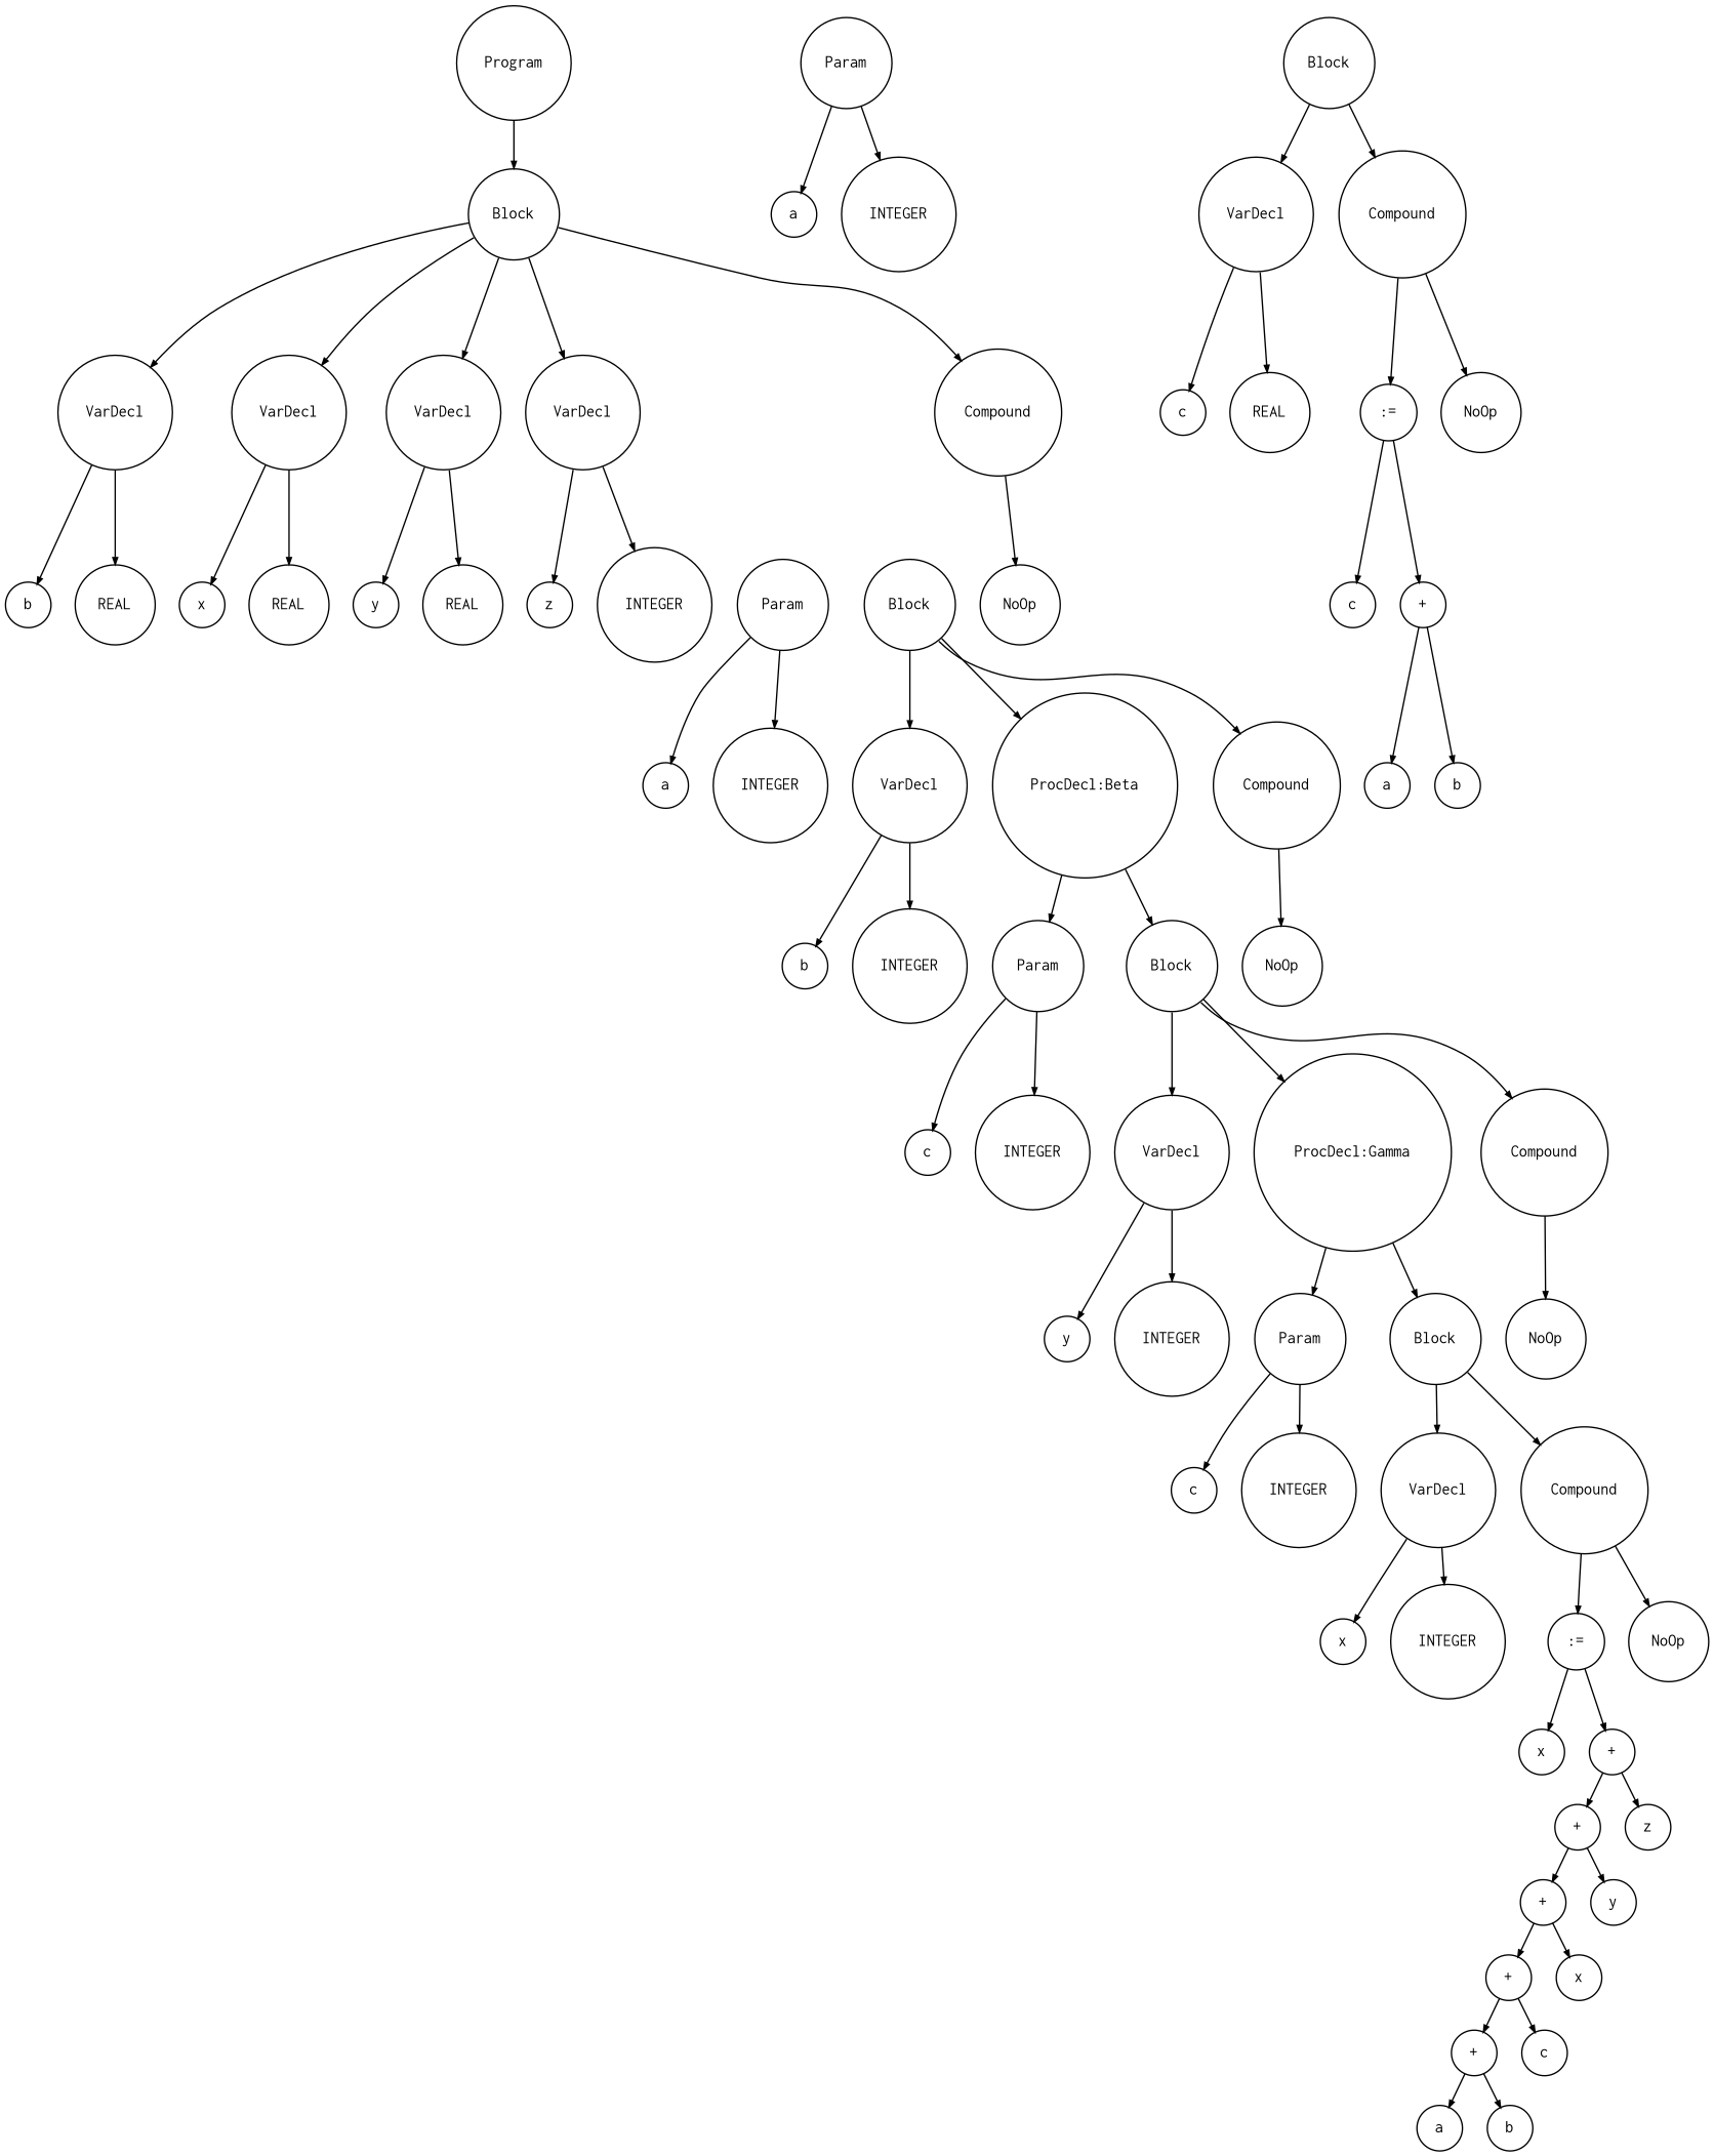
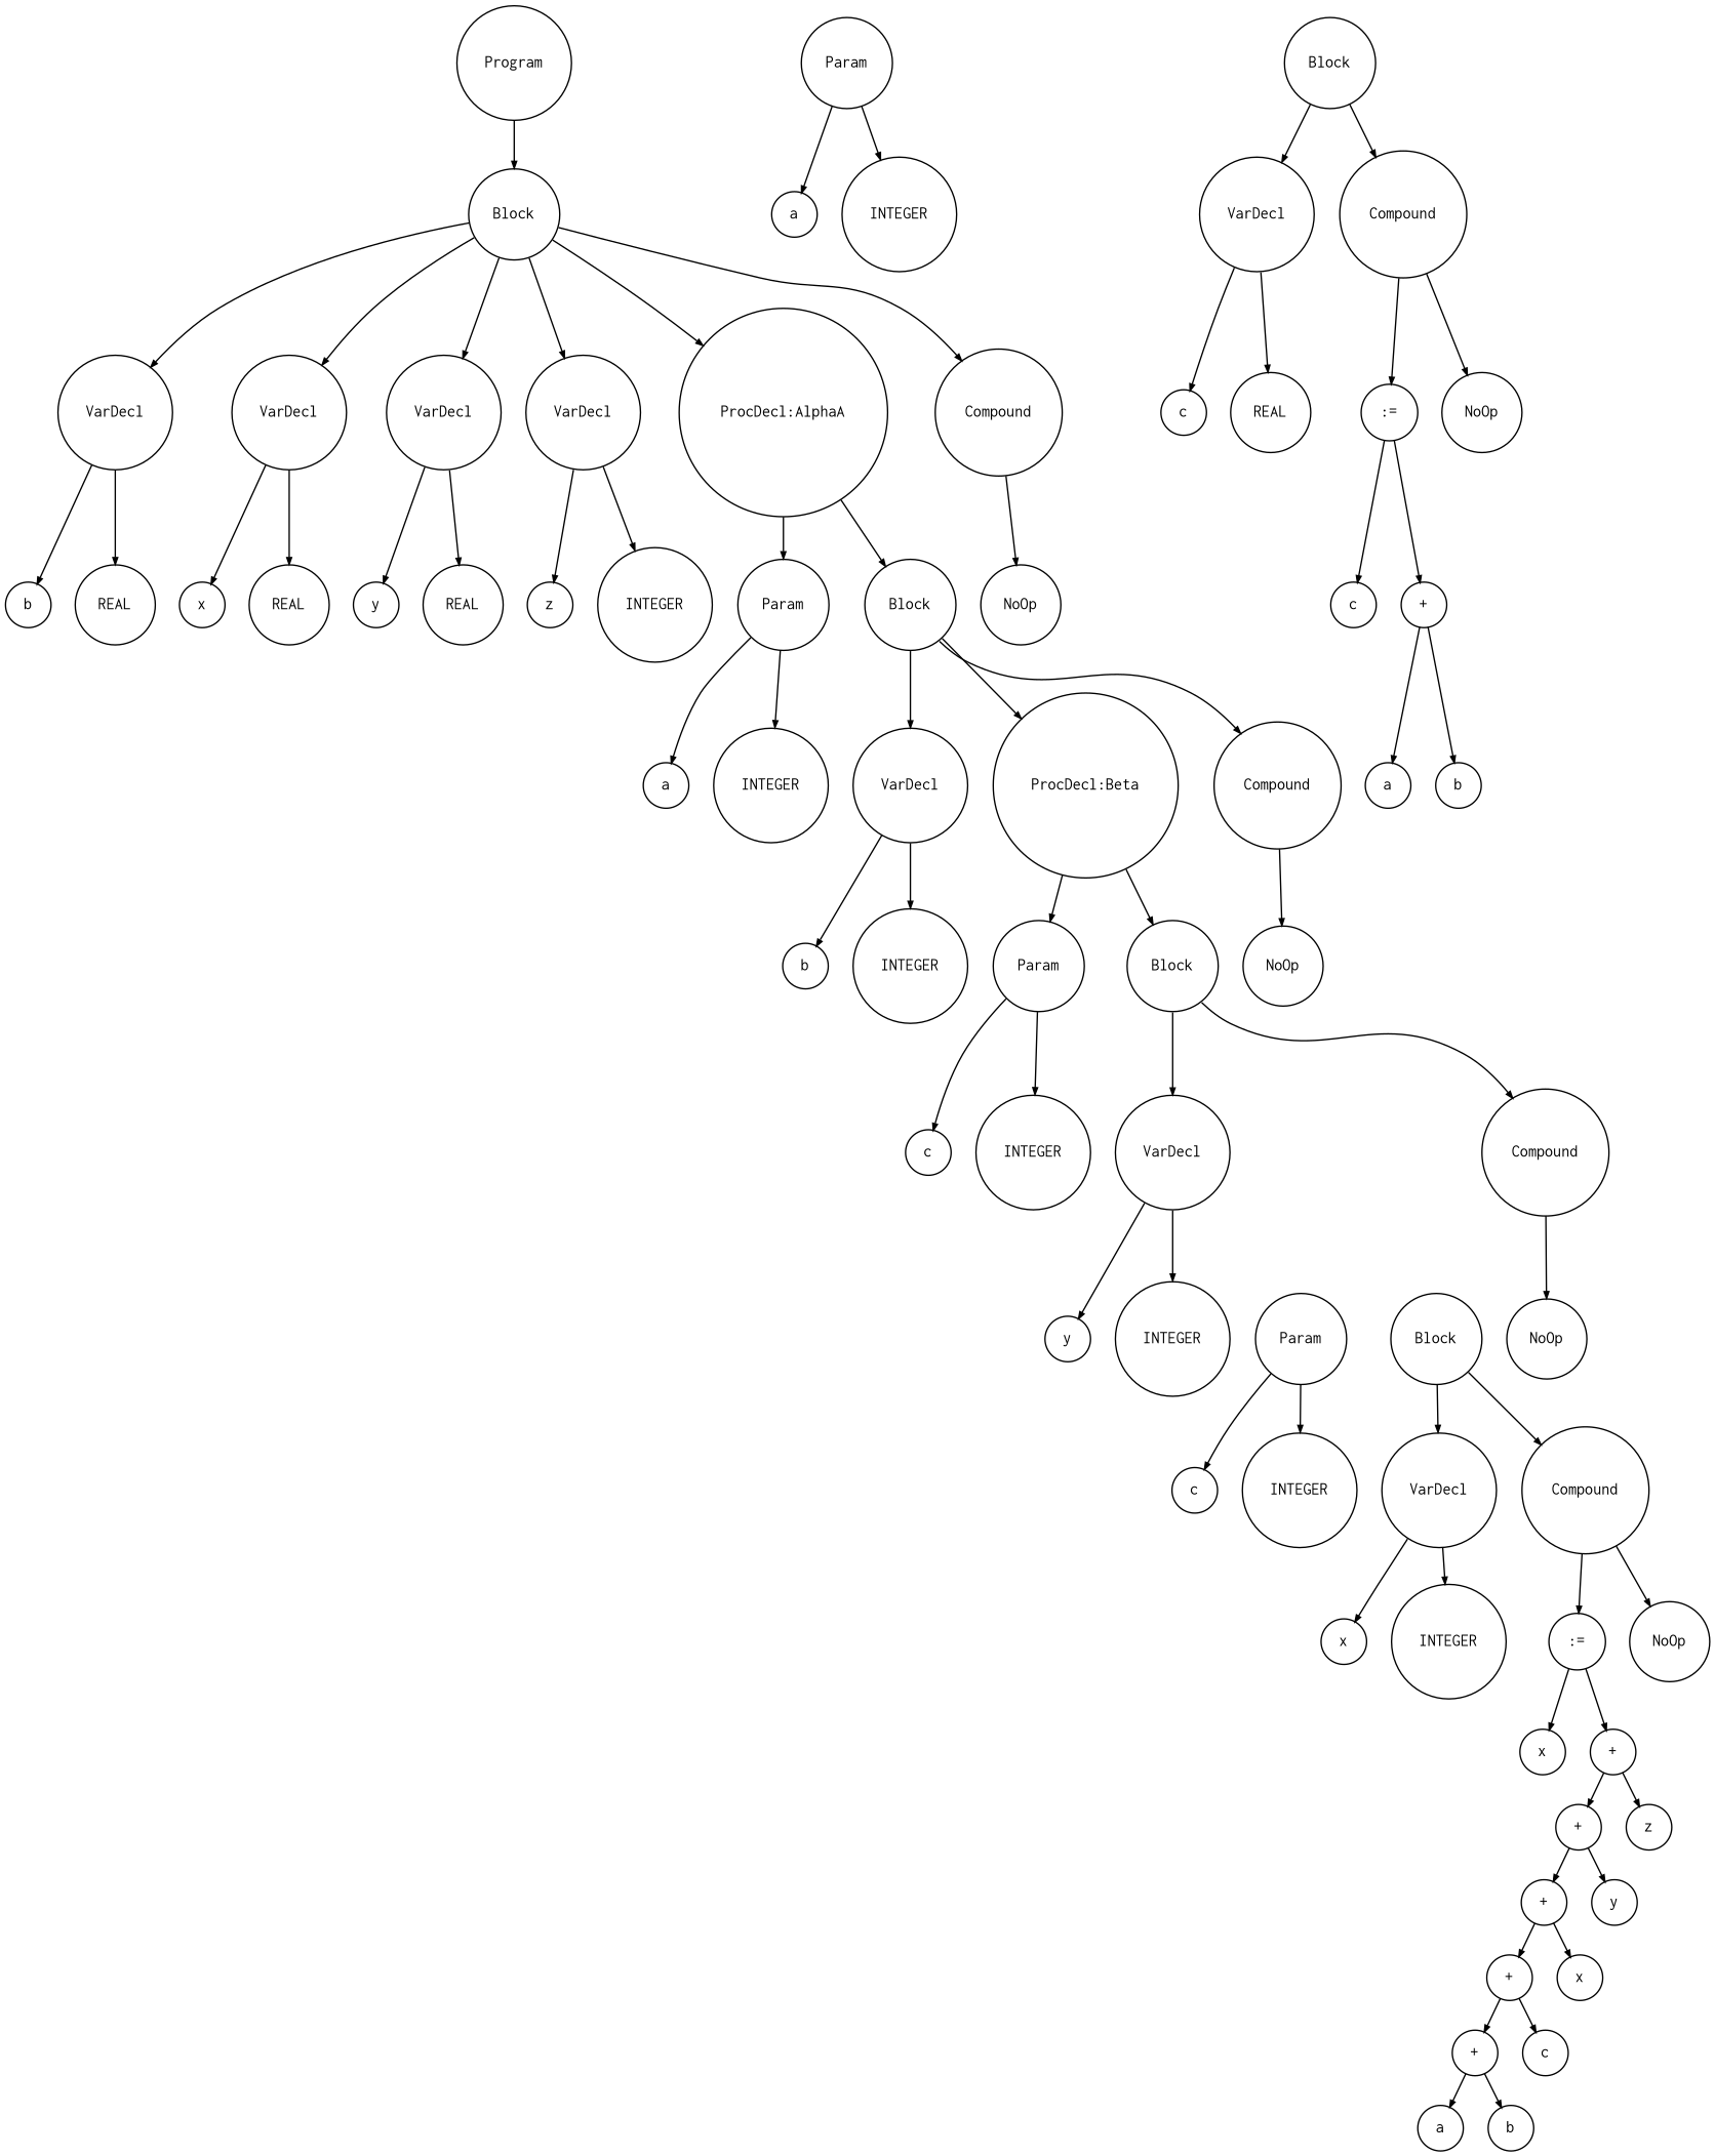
  digraph {
    ranksep=.3
    node [fontname=Courier fontsize=12 shape=circle]
    edge [arrowsize=.5]
    n1 [height=.1 label=Program]
    n2 [height=.1 label=Block]
    n3 [height=.1 label=VarDecl]
    n4 [height=.1 label=VarDecl]
    n5 [height=.1 label=VarDecl]
    n6 [height=.1 label=VarDecl]
+   n7 [height=.1 label="ProcDecl:AlphaA"]
    n8 [height=.1 label=Compound]
    n9 [height=.1 label=b]
    n10 [height=.1 label=REAL]
    n11 [height=.1 label=x]
    n12 [height=.1 label=REAL]
    n13 [height=.1 label=y]
    n14 [height=.1 label=REAL]
    n15 [height=.1 label=z]
    n16 [height=.1 label=INTEGER]
    n17 [height=.1 label=Param]
    n18 [height=.1 label=Block]
    n19 [height=.1 label=NoOp]
    n20 [height=.1 label=a]
    n21 [height=.1 label=INTEGER]
    n22 [height=.1 label=VarDecl]
    n23 [height=.1 label="ProcDecl:Beta"]
    n24 [height=.1 label=Compound]
    n25 [height=.1 label=b]
    n26 [height=.1 label=INTEGER]
    n27 [height=.1 label=Param]
    n28 [height=.1 label=Block]
    n29 [height=.1 label=NoOp]
    n30 [height=.1 label=c]
    n31 [height=.1 label=INTEGER]
    n32 [height=.1 label=VarDecl]
-   n33 [height=.1 label="ProcDecl:Gamma"]
    n34 [height=.1 label=Compound]
    n35 [height=.1 label=y]
    n36 [height=.1 label=INTEGER]
    n37 [height=.1 label=Param]
    n38 [height=.1 label=Block]
    n39 [height=.1 label=NoOp]
    n40 [height=.1 label=c]
    n41 [height=.1 label=INTEGER]
    n42 [height=.1 label=VarDecl]
    n43 [height=.1 label=Compound]
    n44 [height=.1 label=x]
    n45 [height=.1 label=INTEGER]
    n46 [height=.1 label=":="]
    n47 [height=.1 label=NoOp]
    n48 [height=.1 label=x]
    n49 [height=.1 label="+"]
    n50 [height=.1 label="+"]
    n51 [height=.1 label=z]
    n52 [height=.1 label="+"]
    n53 [height=.1 label=y]
    n54 [height=.1 label="+"]
    n55 [height=.1 label=x]
    n56 [height=.1 label="+"]
    n57 [height=.1 label=c]
    n58 [height=.1 label=a]
    n59 [height=.1 label=b]
    n60 [height=.1 label=Param]
    n61 [height=.1 label=a]
    n62 [height=.1 label=INTEGER]
    n63 [height=.1 label=Block]
    n64 [height=.1 label=VarDecl]
    n65 [height=.1 label=Compound]
    n66 [height=.1 label=c]
    n67 [height=.1 label=REAL]
    n68 [height=.1 label=":="]
    n69 [height=.1 label=NoOp]
    n70 [height=.1 label=c]
    n71 [height=.1 label="+"]
    n72 [height=.1 label=a]
    n73 [height=.1 label=b]
    n1 -> n2
    n2 -> n3
    n2 -> n4
    n2 -> n5
    n2 -> n6
+   n2 -> n7
    n2 -> n8
    n3 -> n9
    n3 -> n10
    n4 -> n11
    n4 -> n12
    n5 -> n13
    n5 -> n14
    n6 -> n15
    n6 -> n16
+   n7 -> n17
+   n7 -> n18
    n8 -> n19
    n17 -> n20
    n17 -> n21
    n18 -> n22
    n18 -> n23
    n18 -> n24
    n22 -> n25
    n22 -> n26
    n23 -> n27
    n23 -> n28
    n24 -> n29
    n27 -> n30
    n27 -> n31
    n28 -> n32
-   n28 -> n33
    n28 -> n34
    n32 -> n35
    n32 -> n36
-   n33 -> n37
-   n33 -> n38
    n34 -> n39
    n37 -> n40
    n37 -> n41
    n38 -> n42
    n38 -> n43
    n42 -> n44
    n42 -> n45
    n43 -> n46
    n43 -> n47
    n46 -> n48
    n46 -> n49
    n49 -> n50
    n49 -> n51
    n50 -> n52
    n50 -> n53
    n52 -> n54
    n52 -> n55
    n54 -> n56
    n54 -> n57
    n56 -> n58
    n56 -> n59
    n60 -> n61
    n60 -> n62
    n63 -> n64
    n63 -> n65
    n64 -> n66
    n64 -> n67
    n65 -> n68
    n65 -> n69
    n68 -> n70
    n68 -> n71
    n71 -> n72
    n71 -> n73
  }
